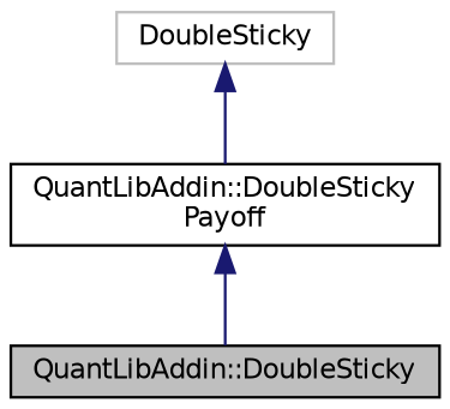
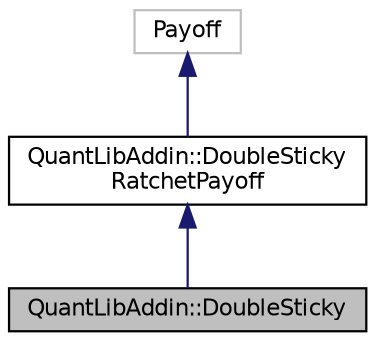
  digraph {
    node [color=black fillcolor=white fontname=Helvetica fontsize=10 shape=record style=filled]
    edge [color=midnightblue dir=back fontname=Helvetica fontsize=10 labelfontname=Helvetica labelfontsize=10 style=solid]
    n1 [fillcolor=grey75 fontcolor=black height=0.2 label="QuantLibAddin::DoubleSticky" width=0.4]
-   n2 [height=0.2 label="QuantLibAddin::DoubleSticky\lPayoff" width=0.4]
-   n3 [color=grey75 height=0.2 label=DoubleSticky width=0.4]
+   n2 [height=0.2 label="QuantLibAddin::DoubleSticky\lRatchetPayoff" width=0.4]
+   n3 [color=grey75 height=0.2 label=Payoff width=0.4]
    n2 -> n1
    n3 -> n2
  }
